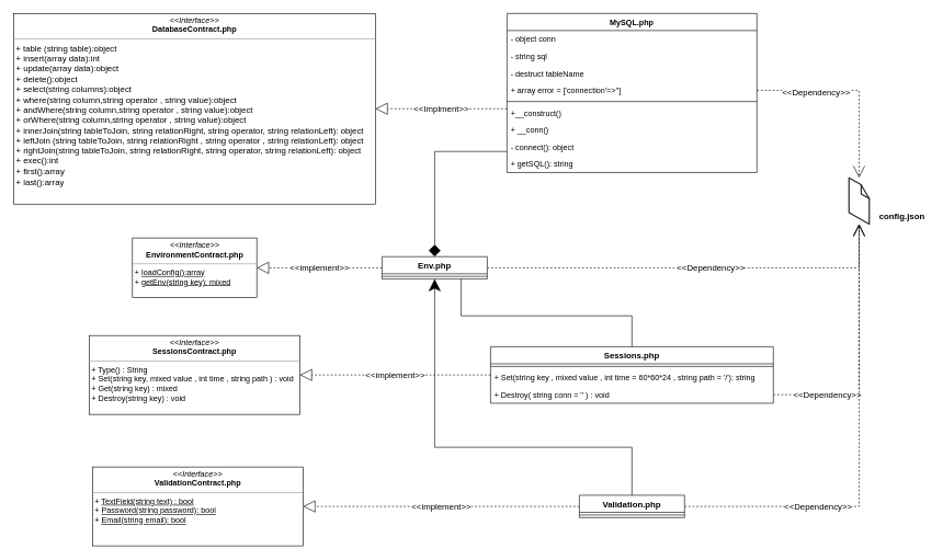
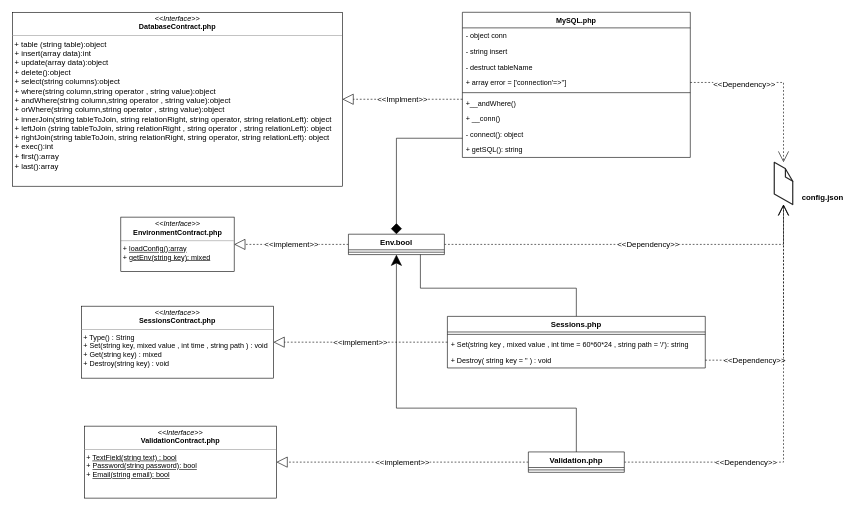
  <mxCell id="0" />
  <mxCell id="1" parent="0" />
  <mxCell id="2" value="&lt;p style=&quot;margin: 4px 0px 0px; text-align: center; line-height: 120%;&quot;&gt;&lt;i&gt;&amp;lt;&amp;lt;Interface&amp;gt;&amp;gt;&lt;/i&gt;&lt;br&gt;&lt;b&gt;DatabaseContract.php&lt;/b&gt;&lt;br&gt;&lt;/p&gt;&lt;hr size=&quot;1&quot;&gt;&lt;p style=&quot;margin:0px;margin-left:4px;&quot;&gt;&lt;/p&gt;&amp;nbsp;&lt;font style=&quot;font-size: 13px;&quot;&gt;+ table (string table):object&lt;br&gt;&amp;nbsp;+ insert(array data):int&lt;br&gt;&amp;nbsp;+ update(array data):object&lt;br&gt;&amp;nbsp;+ delete():object&lt;br&gt;&amp;nbsp;+ select(string columns):object&lt;br&gt;&amp;nbsp;+ where(string column,string operator , string value):object&lt;br&gt;&amp;nbsp;+ andWhere(string column,string operator , string value):object&lt;br&gt;&amp;nbsp;+ orWhere(string column,string operator , string value):object&amp;nbsp;&lt;br&gt;&amp;nbsp;+ innerJoin(string tableToJoin, string relationRight, string operator, string relationLeft): object&lt;br&gt;&amp;nbsp;+ leftJoin (string tableToJoin, string relationRight , string operator , string relationLeft): object&lt;br&gt;&amp;nbsp;+ rightJoin(string tableToJoin, string relationRight, string operator, string relationLeft): object&lt;br&gt;&amp;nbsp;+ exec():int&lt;br&gt;&amp;nbsp;+ first():array&lt;br&gt;&amp;nbsp;+ last():array&lt;/font&gt;" style="verticalAlign=top;align=left;overflow=fill;fontSize=12;fontFamily=Helvetica;html=1;" vertex="1" parent="1"><mxGeometry x="20" y="20" width="550" height="290" as="geometry" /></mxCell>
  <mxCell id="3" style="edgeStyle=orthogonalEdgeStyle;rounded=0;orthogonalLoop=1;jettySize=auto;html=1;fontSize=13;endArrow=diamond;endFill=1;endSize=16;" edge="1" parent="1" source="4" target="20"><mxGeometry relative="1" as="geometry"><Array as="points"><mxPoint x="660" y="230" /></Array></mxGeometry></mxCell>
  <mxCell id="4" value="MySQL.php" style="swimlane;fontStyle=1;align=center;verticalAlign=top;childLayout=stackLayout;horizontal=1;startSize=26;horizontalStack=0;resizeParent=1;resizeParentMax=0;resizeLast=0;collapsible=1;marginBottom=0;rounded=0;glass=0;strokeColor=default;" vertex="1" parent="1"><mxGeometry x="770" y="20" width="380" height="242" as="geometry" /></mxCell>
  <mxCell id="5" value="- object conn" style="text;strokeColor=none;fillColor=none;align=left;verticalAlign=top;spacingLeft=4;spacingRight=4;overflow=hidden;rotatable=0;points=[[0,0.5],[1,0.5]];portConstraint=eastwest;rounded=0;glass=0;" vertex="1" parent="4"><mxGeometry y="26" width="380" height="26" as="geometry" /></mxCell>
- <mxCell id="6" value="- string sql" style="text;strokeColor=none;fillColor=none;align=left;verticalAlign=top;spacingLeft=4;spacingRight=4;overflow=hidden;rotatable=0;points=[[0,0.5],[1,0.5]];portConstraint=eastwest;rounded=0;glass=0;" vertex="1" parent="4"><mxGeometry y="52" width="380" height="26" as="geometry" /></mxCell>
+ <mxCell id="6" value="- string insert" style="text;strokeColor=none;fillColor=none;align=left;verticalAlign=top;spacingLeft=4;spacingRight=4;overflow=hidden;rotatable=0;points=[[0,0.5],[1,0.5]];portConstraint=eastwest;rounded=0;glass=0;" vertex="1" parent="4"><mxGeometry y="52" width="380" height="26" as="geometry" /></mxCell>
  <mxCell id="7" value="- destruct tableName" style="text;strokeColor=none;fillColor=none;align=left;verticalAlign=top;spacingLeft=4;spacingRight=4;overflow=hidden;rotatable=0;points=[[0,0.5],[1,0.5]];portConstraint=eastwest;rounded=0;glass=0;" vertex="1" parent="4"><mxGeometry y="78" width="380" height="26" as="geometry" /></mxCell>
  <mxCell id="8" value="+ array error = ['connection'=&gt;'']" style="text;strokeColor=none;fillColor=none;align=left;verticalAlign=top;spacingLeft=4;spacingRight=4;overflow=hidden;rotatable=0;points=[[0,0.5],[1,0.5]];portConstraint=eastwest;rounded=0;glass=0;" vertex="1" parent="4"><mxGeometry y="104" width="380" height="26" as="geometry" /></mxCell>
  <mxCell id="9" value="" style="line;strokeWidth=1;fillColor=none;align=left;verticalAlign=middle;spacingTop=-1;spacingLeft=3;spacingRight=3;rotatable=0;labelPosition=right;points=[];portConstraint=eastwest;strokeColor=inherit;rounded=0;glass=0;" vertex="1" parent="4"><mxGeometry y="130" width="380" height="8" as="geometry" /></mxCell>
- <mxCell id="10" value="+__construct()" style="text;strokeColor=none;fillColor=none;align=left;verticalAlign=top;spacingLeft=4;spacingRight=4;overflow=hidden;rotatable=0;points=[[0,0.5],[1,0.5]];portConstraint=eastwest;rounded=0;glass=0;" vertex="1" parent="4"><mxGeometry y="138" width="380" height="26" as="geometry" /></mxCell>
+ <mxCell id="10" value="+__andWhere()" style="text;strokeColor=none;fillColor=none;align=left;verticalAlign=top;spacingLeft=4;spacingRight=4;overflow=hidden;rotatable=0;points=[[0,0.5],[1,0.5]];portConstraint=eastwest;rounded=0;glass=0;" vertex="1" parent="4"><mxGeometry y="138" width="380" height="26" as="geometry" /></mxCell>
  <mxCell id="11" value="+ __conn()" style="text;strokeColor=none;fillColor=none;align=left;verticalAlign=top;spacingLeft=4;spacingRight=4;overflow=hidden;rotatable=0;points=[[0,0.5],[1,0.5]];portConstraint=eastwest;rounded=0;glass=0;" vertex="1" parent="4"><mxGeometry y="164" width="380" height="26" as="geometry" /></mxCell>
  <mxCell id="12" value="- connect(): object" style="text;strokeColor=none;fillColor=none;align=left;verticalAlign=top;spacingLeft=4;spacingRight=4;overflow=hidden;rotatable=0;points=[[0,0.5],[1,0.5]];portConstraint=eastwest;rounded=0;glass=0;" vertex="1" parent="4"><mxGeometry y="190" width="380" height="26" as="geometry" /></mxCell>
  <mxCell id="13" value="+ getSQL(): string" style="text;strokeColor=none;fillColor=none;align=left;verticalAlign=top;spacingLeft=4;spacingRight=4;overflow=hidden;rotatable=0;points=[[0,0.5],[1,0.5]];portConstraint=eastwest;rounded=0;glass=0;fontStyle=0" vertex="1" parent="4"><mxGeometry y="216" width="380" height="26" as="geometry" /></mxCell>
  <mxCell id="14" value="&amp;lt;&amp;lt;Implment&amp;gt;&amp;gt;" style="edgeStyle=none;rounded=0;orthogonalLoop=1;jettySize=auto;html=1;entryX=1;entryY=0.5;entryDx=0;entryDy=0;fontSize=13;dashed=1;endArrow=block;endFill=0;exitX=0;exitY=0.269;exitDx=0;exitDy=0;endSize=16;exitPerimeter=0;" edge="1" parent="1" source="10" target="2"><mxGeometry relative="1" as="geometry" /></mxCell>
  <mxCell id="15" value="&amp;lt;&amp;lt;Dependency&amp;gt;&amp;gt;" style="edgeStyle=orthogonalEdgeStyle;rounded=0;orthogonalLoop=1;jettySize=auto;html=1;dashed=1;fontSize=13;endArrow=open;endFill=0;exitX=1;exitY=0.5;exitDx=0;exitDy=0;endSize=16;" edge="1" parent="1" source="8" target="17"><mxGeometry x="-0.367" y="-3" relative="1" as="geometry"><mxPoint x="1250" y="320" as="sourcePoint" /><mxPoint x="890.8" y="234" as="targetPoint" /><mxPoint x="-1" as="offset" /></mxGeometry></mxCell>
  <mxCell id="16" value="&lt;p style=&quot;margin: 4px 0px 0px; text-align: center; line-height: 120%;&quot;&gt;&lt;i&gt;&amp;lt;&amp;lt;Interface&amp;gt;&amp;gt;&lt;/i&gt;&lt;br&gt;&lt;b&gt;EnvironmentContract.php&lt;/b&gt;&lt;br&gt;&lt;/p&gt;&lt;hr size=&quot;1&quot;&gt;&lt;p style=&quot;margin:0px;margin-left:4px;&quot;&gt;&lt;/p&gt;&amp;nbsp;+ &lt;u&gt;loadConfig():array&lt;/u&gt;&lt;br&gt;&amp;nbsp;+ &lt;u&gt;getEnv(string key): mixed&lt;/u&gt;" style="verticalAlign=top;align=left;overflow=fill;fontSize=12;fontFamily=Helvetica;html=1;" vertex="1" parent="1"><mxGeometry x="200.5" y="361.5" width="189" height="91" as="geometry" /></mxCell>
  <mxCell id="17" value="" style="verticalLabelPosition=bottom;html=1;verticalAlign=top;strokeWidth=1;align=center;outlineConnect=0;dashed=0;outlineConnect=0;shape=mxgraph.aws3d.file;aspect=fixed;strokeColor=#292929;rounded=0;glass=0;fontSize=13;" vertex="1" parent="1"><mxGeometry x="1290" y="270" width="30.8" height="70.6" as="geometry" /></mxCell>
  <mxCell id="18" value="&amp;lt;&amp;lt;Dependency&amp;gt;&amp;gt;" style="edgeStyle=orthogonalEdgeStyle;rounded=0;orthogonalLoop=1;jettySize=auto;html=1;dashed=1;fontSize=13;endArrow=open;endFill=0;exitX=1;exitY=0.5;exitDx=0;exitDy=0;endSize=16;" edge="1" parent="1" source="20" target="17"><mxGeometry x="0.074" relative="1" as="geometry"><mxPoint x="1150" y="409" as="sourcePoint" /><mxPoint x="1350" y="330" as="targetPoint" /><mxPoint x="1" as="offset" /></mxGeometry></mxCell>
  <mxCell id="19" value="&amp;lt;&amp;lt;implement&amp;gt;&amp;gt;" style="edgeStyle=orthogonalEdgeStyle;rounded=0;orthogonalLoop=1;jettySize=auto;html=1;dashed=1;fontSize=13;endArrow=block;endFill=0;endSize=16;exitX=0;exitY=0.5;exitDx=0;exitDy=0;" edge="1" parent="1" source="20" target="16"><mxGeometry relative="1" as="geometry"><mxPoint x="858.039" y="422" as="sourcePoint" /></mxGeometry></mxCell>
- <mxCell id="20" value="Env.php" style="swimlane;fontStyle=1;align=center;verticalAlign=top;childLayout=stackLayout;horizontal=1;startSize=26;horizontalStack=0;resizeParent=1;resizeParentMax=0;resizeLast=0;collapsible=1;marginBottom=0;rounded=0;glass=0;strokeColor=default;fontSize=13;" vertex="1" parent="1"><mxGeometry x="580" y="390" width="160" height="34" as="geometry" /></mxCell>
+ <mxCell id="20" value="Env.bool" style="swimlane;fontStyle=1;align=center;verticalAlign=top;childLayout=stackLayout;horizontal=1;startSize=26;horizontalStack=0;resizeParent=1;resizeParentMax=0;resizeLast=0;collapsible=1;marginBottom=0;rounded=0;glass=0;strokeColor=default;fontSize=13;" vertex="1" parent="1"><mxGeometry x="580" y="390" width="160" height="34" as="geometry" /></mxCell>
  <mxCell id="21" value="" style="line;strokeWidth=1;fillColor=none;align=left;verticalAlign=middle;spacingTop=-1;spacingLeft=3;spacingRight=3;rotatable=0;labelPosition=right;points=[];portConstraint=eastwest;strokeColor=inherit;rounded=0;glass=0;fontSize=13;" vertex="1" parent="20"><mxGeometry y="26" width="160" height="8" as="geometry" /></mxCell>
  <mxCell id="22" value="config.json" style="text;align=center;fontStyle=1;verticalAlign=middle;spacingLeft=3;spacingRight=3;strokeColor=none;rotatable=0;points=[[0,0.5],[1,0.5]];portConstraint=eastwest;rounded=0;glass=0;fontSize=13;" vertex="1" parent="1"><mxGeometry x="1330.8" y="315" width="80" height="26" as="geometry" /></mxCell>
  <mxCell id="23" value="&lt;p style=&quot;margin: 4px 0px 0px; text-align: center; line-height: 120%;&quot;&gt;&lt;i&gt;&amp;lt;&amp;lt;Interface&amp;gt;&amp;gt;&lt;/i&gt;&lt;br&gt;&lt;b&gt;SessionsContract.php&lt;/b&gt;&lt;br&gt;&lt;/p&gt;&lt;hr size=&quot;1&quot;&gt;&lt;p style=&quot;margin:0px;margin-left:4px;&quot;&gt;&lt;/p&gt;&amp;nbsp;+ Type() : String&lt;br&gt;&amp;nbsp;+ Set(string key, mixed value , int time , string path ) : void&amp;nbsp;&lt;br&gt;&amp;nbsp;+ Get(string key) : mixed&lt;br&gt;&amp;nbsp;+ Destroy(string key) : void" style="verticalAlign=top;align=left;overflow=fill;fontSize=12;fontFamily=Helvetica;html=1;" vertex="1" parent="1"><mxGeometry x="135" y="510" width="320" height="120" as="geometry" /></mxCell>
  <mxCell id="24" value="&amp;lt;&amp;lt;implement&amp;gt;&amp;gt;" style="edgeStyle=orthogonalEdgeStyle;rounded=0;orthogonalLoop=1;jettySize=auto;html=1;entryX=1;entryY=0.5;entryDx=0;entryDy=0;dashed=1;fontSize=13;endArrow=block;endFill=0;endSize=16;" edge="1" parent="1" source="26" target="23"><mxGeometry relative="1" as="geometry" /></mxCell>
  <mxCell id="25" style="edgeStyle=orthogonalEdgeStyle;rounded=0;orthogonalLoop=1;jettySize=auto;html=1;entryX=0.75;entryY=1;entryDx=0;entryDy=0;fontSize=13;endArrow=none;endFill=1;endSize=16;" edge="1" parent="1" source="26" target="20"><mxGeometry relative="1" as="geometry"><Array as="points"><mxPoint x="960" y="480" /><mxPoint x="700" y="480" /></Array></mxGeometry></mxCell>
  <mxCell id="26" value="Sessions.php" style="swimlane;fontStyle=1;align=center;verticalAlign=top;childLayout=stackLayout;horizontal=1;startSize=26;horizontalStack=0;resizeParent=1;resizeParentMax=0;resizeLast=0;collapsible=1;marginBottom=0;rounded=0;glass=0;strokeColor=default;fontSize=13;" vertex="1" parent="1"><mxGeometry x="745" y="527" width="430" height="86" as="geometry" /></mxCell>
  <mxCell id="27" value="" style="line;strokeWidth=1;fillColor=none;align=left;verticalAlign=middle;spacingTop=-1;spacingLeft=3;spacingRight=3;rotatable=0;labelPosition=right;points=[];portConstraint=eastwest;strokeColor=inherit;rounded=0;glass=0;fontSize=13;" vertex="1" parent="26"><mxGeometry y="26" width="430" height="8" as="geometry" /></mxCell>
  <mxCell id="28" value="+ Set(string key , mixed value , int time = 60*60*24 , string path = '/'): string" style="text;strokeColor=none;fillColor=none;align=left;verticalAlign=top;spacingLeft=4;spacingRight=4;overflow=hidden;rotatable=0;points=[[0,0.5],[1,0.5]];portConstraint=eastwest;rounded=0;glass=0;fontStyle=0" vertex="1" parent="26"><mxGeometry y="34" width="430" height="26" as="geometry" /></mxCell>
- <mxCell id="29" value="+ Destroy( string conn = '' ) : void" style="text;strokeColor=none;fillColor=none;align=left;verticalAlign=top;spacingLeft=4;spacingRight=4;overflow=hidden;rotatable=0;points=[[0,0.5],[1,0.5]];portConstraint=eastwest;rounded=0;glass=0;fontStyle=0" vertex="1" parent="26"><mxGeometry y="60" width="430" height="26" as="geometry" /></mxCell>
+ <mxCell id="29" value="+ Destroy( string key = '' ) : void" style="text;strokeColor=none;fillColor=none;align=left;verticalAlign=top;spacingLeft=4;spacingRight=4;overflow=hidden;rotatable=0;points=[[0,0.5],[1,0.5]];portConstraint=eastwest;rounded=0;glass=0;fontStyle=0" vertex="1" parent="26"><mxGeometry y="60" width="430" height="26" as="geometry" /></mxCell>
  <mxCell id="30" value="&amp;lt;&amp;lt;Dependency&amp;gt;&amp;gt;" style="edgeStyle=orthogonalEdgeStyle;rounded=0;orthogonalLoop=1;jettySize=auto;html=1;dashed=1;fontSize=13;endArrow=open;endFill=0;endSize=16;" edge="1" parent="1" source="29" target="17"><mxGeometry x="-0.577" relative="1" as="geometry"><mxPoint as="offset" /></mxGeometry></mxCell>
  <mxCell id="31" value="&lt;p style=&quot;margin: 4px 0px 0px; text-align: center; line-height: 120%;&quot;&gt;&lt;i&gt;&amp;lt;&amp;lt;Interface&amp;gt;&amp;gt;&lt;/i&gt;&lt;br&gt;&lt;b&gt;ValidationContract.php&lt;/b&gt;&lt;br&gt;&lt;/p&gt;&lt;hr size=&quot;1&quot;&gt;&lt;p style=&quot;margin:0px;margin-left:4px;&quot;&gt;&lt;/p&gt;&amp;nbsp;+ &lt;u&gt;TextField(string text) : bool&lt;/u&gt;&lt;br&gt;&amp;nbsp;+ &lt;u&gt;Password(string password): bool&lt;/u&gt;&lt;br&gt;&amp;nbsp;+ &lt;u&gt;Email(string email): bool&lt;/u&gt;&lt;br&gt;" style="verticalAlign=top;align=left;overflow=fill;fontSize=12;fontFamily=Helvetica;html=1;" vertex="1" parent="1"><mxGeometry x="140" y="710" width="320" height="120" as="geometry" /></mxCell>
  <mxCell id="32" value="&amp;lt;&amp;lt;implement&amp;gt;&amp;gt;" style="edgeStyle=orthogonalEdgeStyle;rounded=0;orthogonalLoop=1;jettySize=auto;html=1;entryX=1;entryY=0.5;entryDx=0;entryDy=0;dashed=1;fontSize=13;endArrow=block;endFill=0;endSize=16;" edge="1" parent="1" source="35" target="31"><mxGeometry relative="1" as="geometry" /></mxCell>
  <mxCell id="33" value="&amp;lt;&amp;lt;Dependency&amp;gt;&amp;gt;" style="edgeStyle=orthogonalEdgeStyle;rounded=0;orthogonalLoop=1;jettySize=auto;html=1;dashed=1;fontSize=13;endArrow=open;endFill=0;endSize=16;" edge="1" parent="1" source="35" target="17"><mxGeometry x="-0.416" relative="1" as="geometry"><mxPoint as="offset" /></mxGeometry></mxCell>
  <mxCell id="34" style="edgeStyle=orthogonalEdgeStyle;rounded=0;orthogonalLoop=1;jettySize=auto;html=1;entryX=0.5;entryY=1;entryDx=0;entryDy=0;fontSize=13;endArrow=classic;endFill=1;endSize=16;" edge="1" parent="1" source="35" target="20"><mxGeometry relative="1" as="geometry"><Array as="points"><mxPoint x="960" y="680" /><mxPoint x="660" y="680" /></Array></mxGeometry></mxCell>
  <mxCell id="35" value="Validation.php" style="swimlane;fontStyle=1;align=center;verticalAlign=top;childLayout=stackLayout;horizontal=1;startSize=26;horizontalStack=0;resizeParent=1;resizeParentMax=0;resizeLast=0;collapsible=1;marginBottom=0;rounded=0;glass=0;strokeColor=default;fontSize=13;" vertex="1" parent="1"><mxGeometry x="880" y="753" width="160" height="34" as="geometry" /></mxCell>
  <mxCell id="36" value="" style="line;strokeWidth=1;fillColor=none;align=left;verticalAlign=middle;spacingTop=-1;spacingLeft=3;spacingRight=3;rotatable=0;labelPosition=right;points=[];portConstraint=eastwest;strokeColor=inherit;rounded=0;glass=0;fontSize=13;" vertex="1" parent="35"><mxGeometry y="26" width="160" height="8" as="geometry" /></mxCell>
